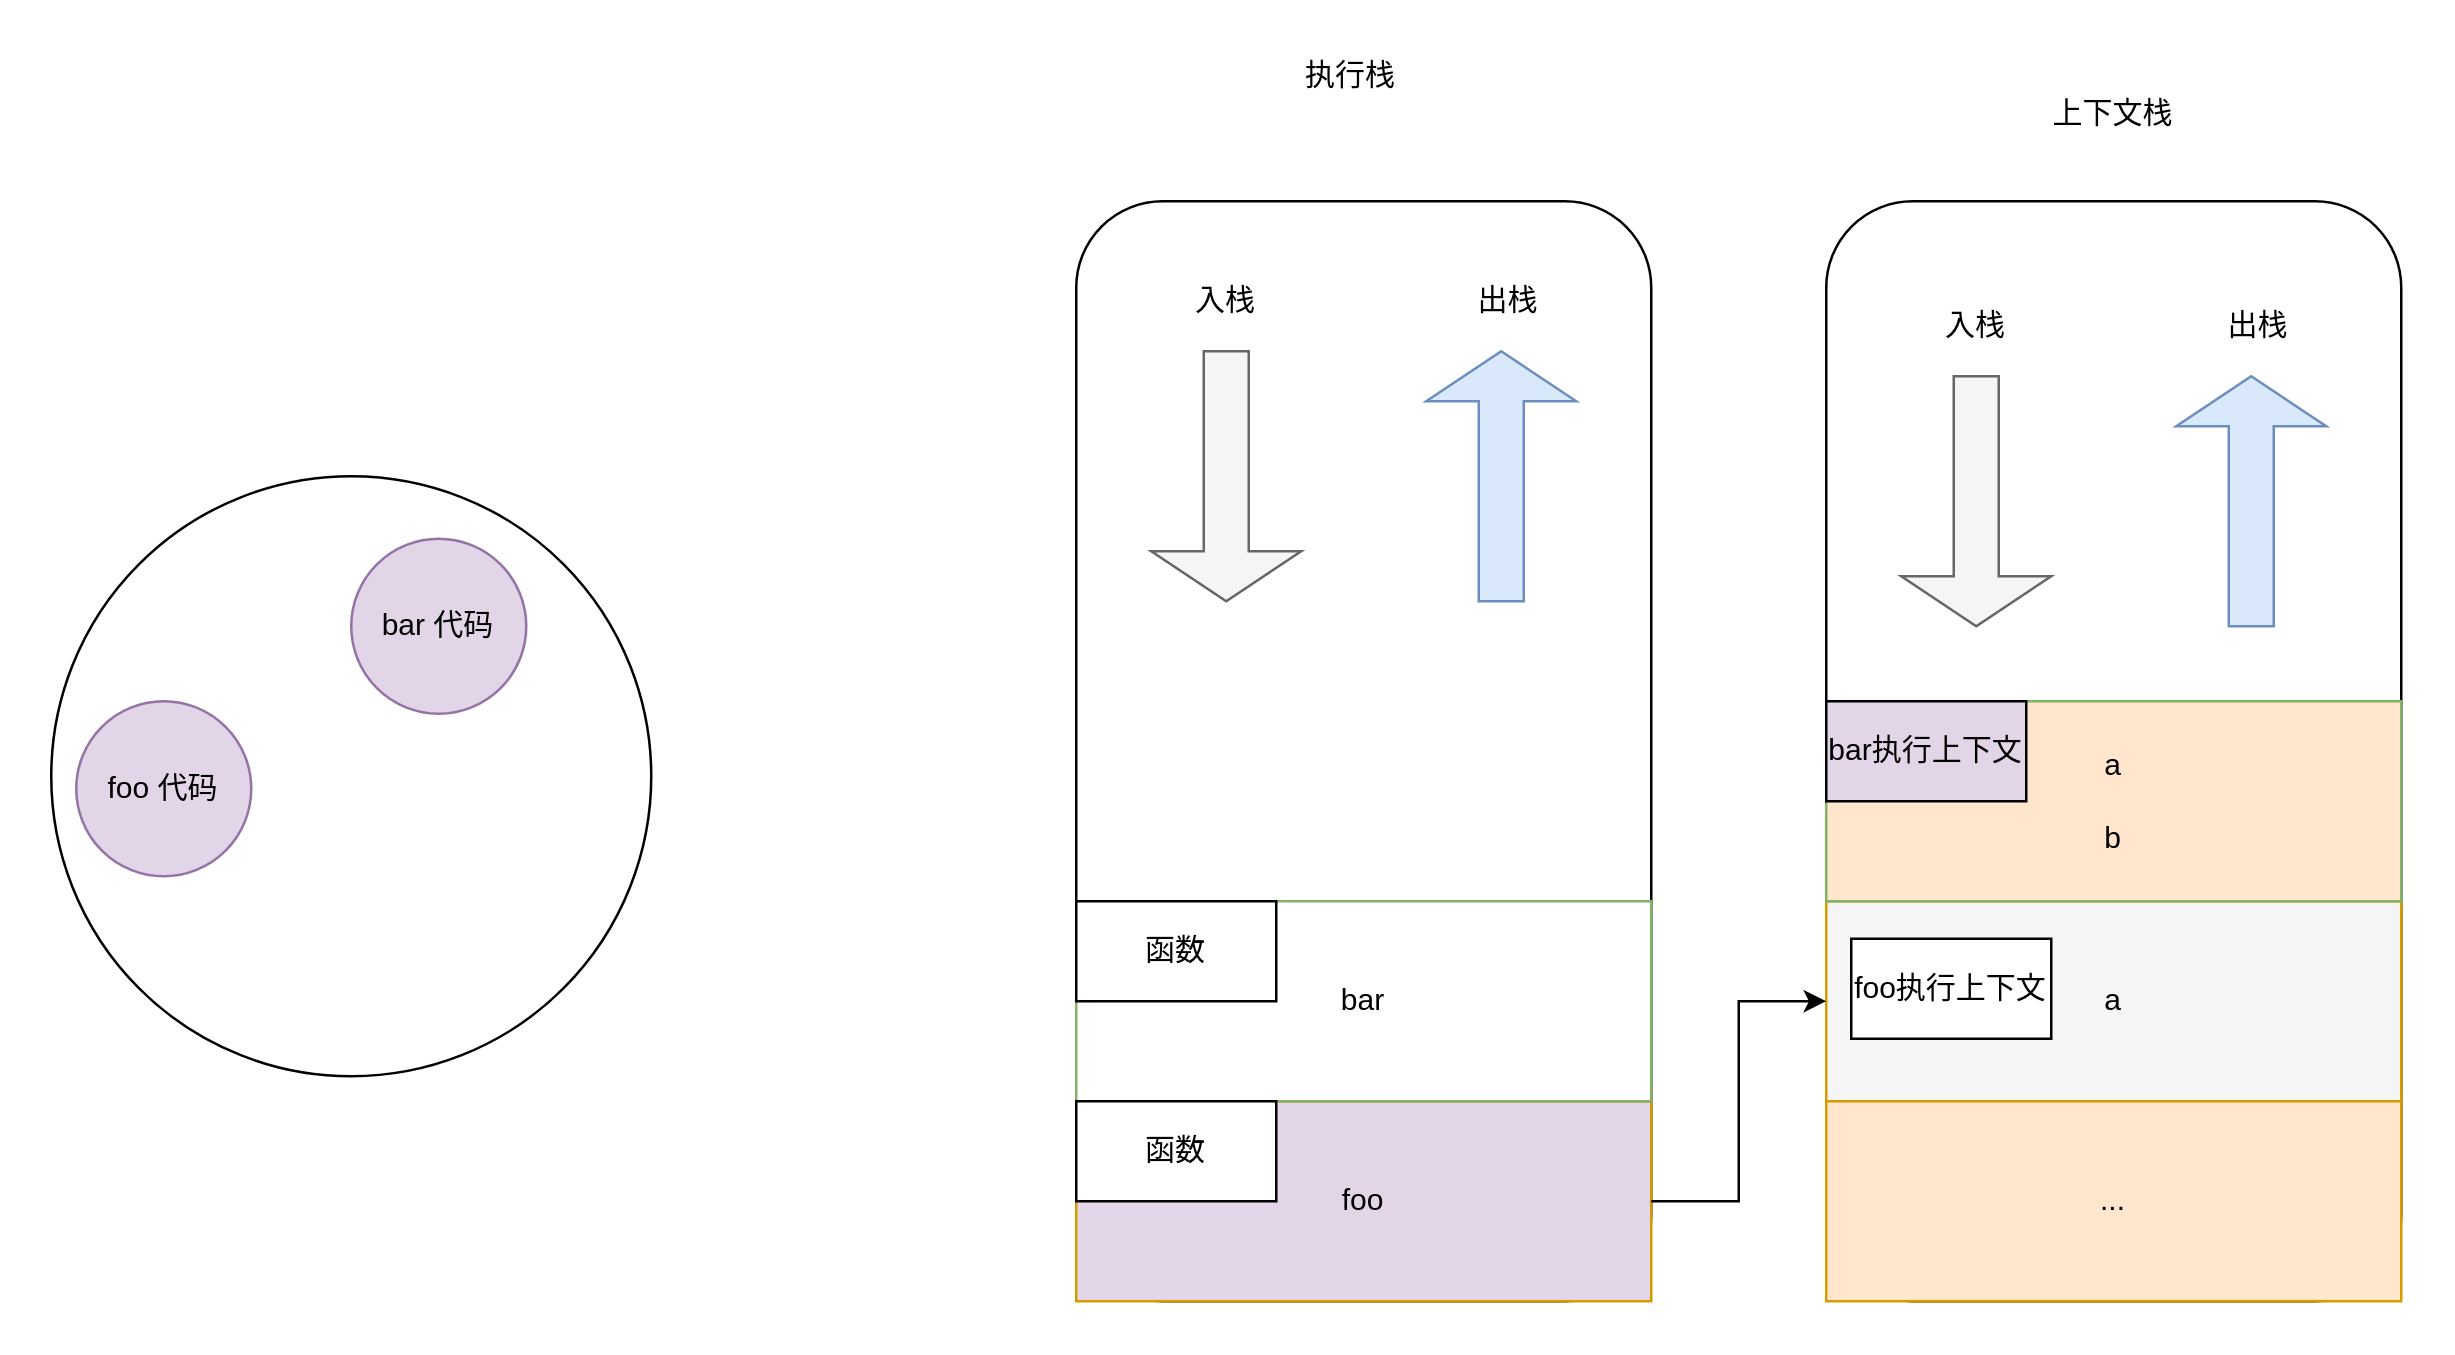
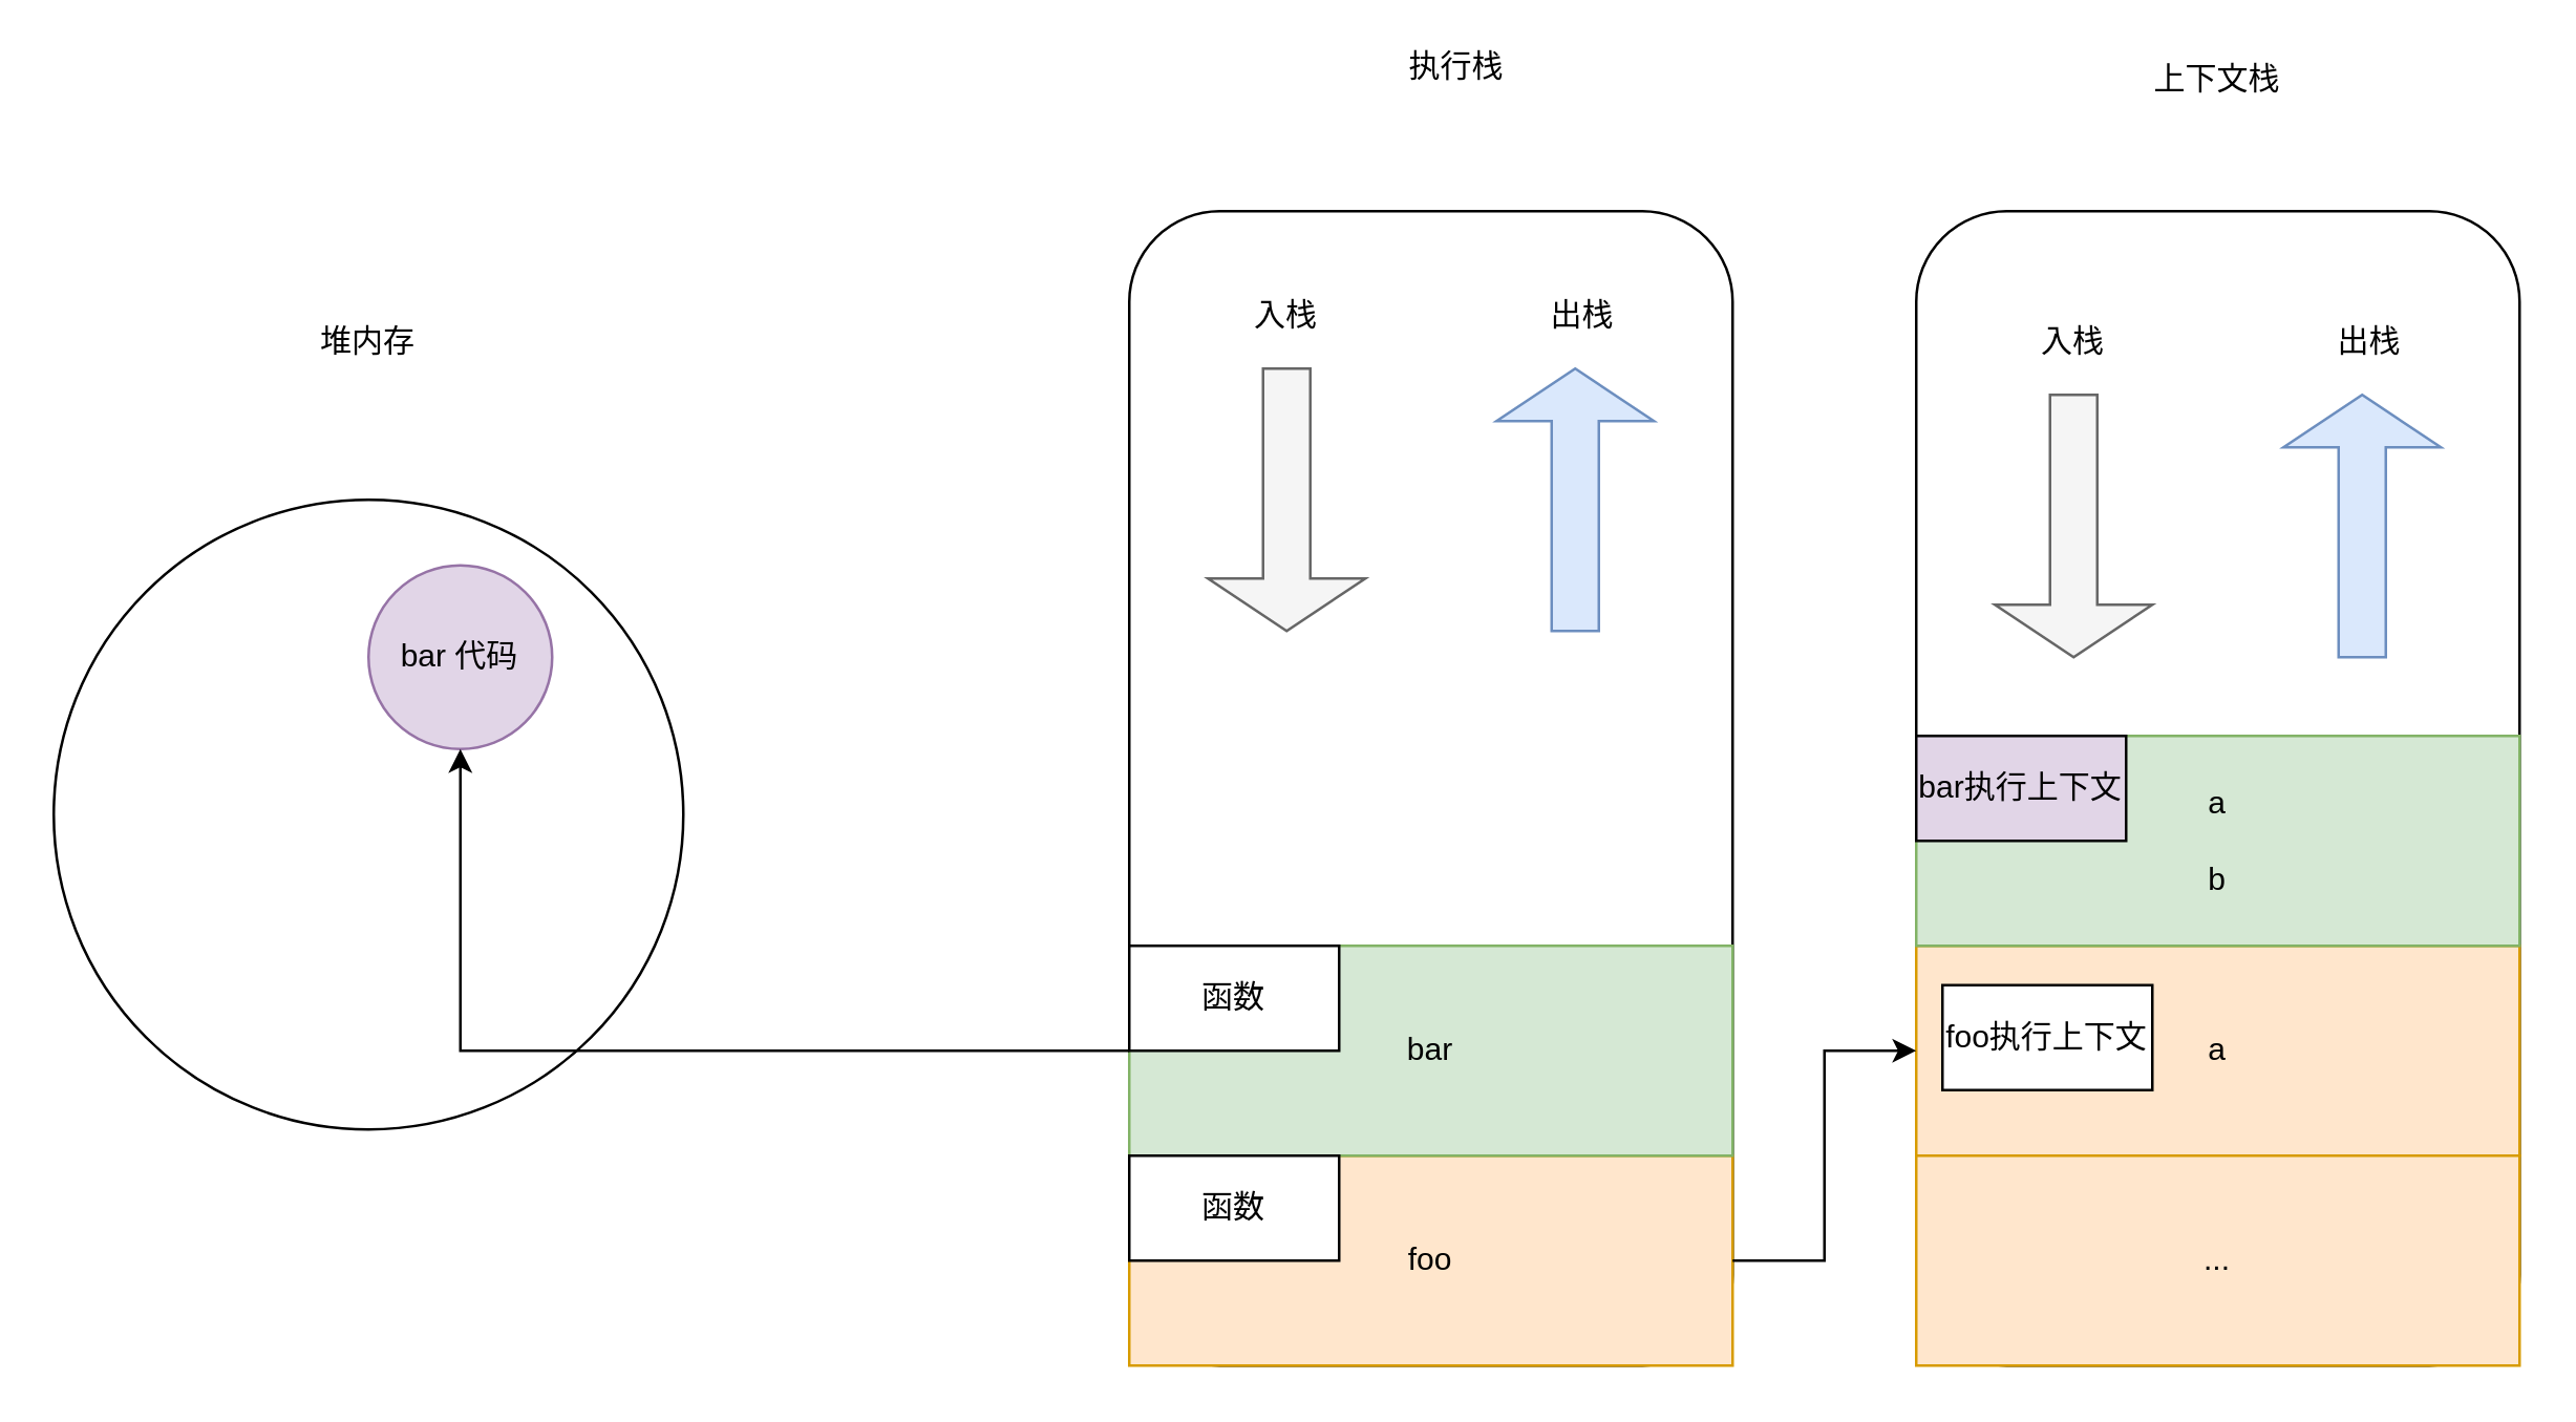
  <mxCell id="0" />
  <mxCell id="1" parent="0" />
  <mxCell id="2" value="" style="rounded=1;whiteSpace=wrap;html=1;" vertex="1" parent="1"><mxGeometry x="430" y="80" width="230" height="440" as="geometry" /></mxCell>
- <mxCell id="3" value="执行栈" style="text;html=1;strokeColor=none;fillColor=none;align=center;verticalAlign=middle;whiteSpace=wrap;rounded=0;" vertex="1" parent="1"><mxGeometry x="520" y="20" width="40" height="20" as="geometry" /></mxCell>
+ <mxCell id="3" value="执行栈" style="text;html=1;strokeColor=none;fillColor=none;align=center;verticalAlign=middle;whiteSpace=wrap;rounded=0;" vertex="1" parent="1"><mxGeometry x="535" y="15" width="40" height="20" as="geometry" /></mxCell>
  <mxCell id="4" value="" style="rounded=1;whiteSpace=wrap;html=1;" vertex="1" parent="1"><mxGeometry x="730" y="80" width="230" height="440" as="geometry" /></mxCell>
- <mxCell id="5" value="上下文栈" style="text;html=1;strokeColor=none;fillColor=none;align=center;verticalAlign=middle;whiteSpace=wrap;rounded=0;" vertex="1" parent="1"><mxGeometry x="805" y="35" width="80" height="20" as="geometry" /></mxCell>
- <mxCell id="6" value="foo" style="rounded=0;whiteSpace=wrap;html=1;fillColor=#e1d5e7;strokeColor=#d79b00;" vertex="1" parent="1"><mxGeometry x="430" y="440" width="230" height="80" as="geometry" /></mxCell>
- <mxCell id="7" value="bar" style="rounded=0;whiteSpace=wrap;html=1;fillColor=#ffffff;strokeColor=#82b366;" vertex="1" parent="1"><mxGeometry x="430" y="360" width="230" height="80" as="geometry" /></mxCell>
- <mxCell id="8" value="a" style="rounded=0;whiteSpace=wrap;html=1;fillColor=#f5f5f5;strokeColor=#d79b00;" vertex="1" parent="1"><mxGeometry x="730" y="360" width="230" height="80" as="geometry" /></mxCell>
- <mxCell id="9" value="a&lt;br&gt;&lt;br&gt;b" style="rounded=0;whiteSpace=wrap;html=1;fillColor=#ffe6cc;strokeColor=#82b366;" vertex="1" parent="1"><mxGeometry x="730" y="280" width="230" height="80" as="geometry" /></mxCell>
+ <mxCell id="5" value="上下文栈" style="text;html=1;strokeColor=none;fillColor=none;align=center;verticalAlign=middle;whiteSpace=wrap;rounded=0;" vertex="1" parent="1"><mxGeometry x="805" y="20" width="80" height="20" as="geometry" /></mxCell>
+ <mxCell id="6" value="foo" style="rounded=0;whiteSpace=wrap;html=1;fillColor=#ffe6cc;strokeColor=#d79b00;" vertex="1" parent="1"><mxGeometry x="430" y="440" width="230" height="80" as="geometry" /></mxCell>
+ <mxCell id="7" value="bar" style="rounded=0;whiteSpace=wrap;html=1;fillColor=#d5e8d4;strokeColor=#82b366;" vertex="1" parent="1"><mxGeometry x="430" y="360" width="230" height="80" as="geometry" /></mxCell>
+ <mxCell id="8" value="a" style="rounded=0;whiteSpace=wrap;html=1;fillColor=#ffe6cc;strokeColor=#d79b00;" vertex="1" parent="1"><mxGeometry x="730" y="360" width="230" height="80" as="geometry" /></mxCell>
+ <mxCell id="9" value="a&lt;br&gt;&lt;br&gt;b" style="rounded=0;whiteSpace=wrap;html=1;fillColor=#d5e8d4;strokeColor=#82b366;" vertex="1" parent="1"><mxGeometry x="730" y="280" width="230" height="80" as="geometry" /></mxCell>
  <mxCell id="10" value="" style="ellipse;whiteSpace=wrap;html=1;aspect=fixed;" vertex="1" parent="1"><mxGeometry x="20" y="190" width="240" height="240" as="geometry" /></mxCell>
- <mxCell id="12" value="foo 代码" style="ellipse;whiteSpace=wrap;html=1;aspect=fixed;fillColor=#e1d5e7;strokeColor=#9673a6;" vertex="1" parent="1"><mxGeometry x="30" y="280" width="70" height="70" as="geometry" /></mxCell>
+ <mxCell id="11" value="堆内存" style="text;html=1;strokeColor=none;fillColor=none;align=center;verticalAlign=middle;whiteSpace=wrap;rounded=0;" vertex="1" parent="1"><mxGeometry x="120" y="120" width="40" height="20" as="geometry" /></mxCell>
  <mxCell id="13" value="bar 代码" style="ellipse;whiteSpace=wrap;html=1;aspect=fixed;fillColor=#e1d5e7;strokeColor=#9673a6;" vertex="1" parent="1"><mxGeometry x="140" y="215" width="70" height="70" as="geometry" /></mxCell>
+ <mxCell id="14" style="edgeStyle=orthogonalEdgeStyle;rounded=0;orthogonalLoop=1;jettySize=auto;html=1;" edge="1" parent="1" source="7" target="13"><mxGeometry relative="1" as="geometry" /></mxCell>
  <mxCell id="15" style="edgeStyle=orthogonalEdgeStyle;rounded=0;orthogonalLoop=1;jettySize=auto;html=1;" edge="1" parent="1" source="6" target="8"><mxGeometry relative="1" as="geometry" /></mxCell>
  <mxCell id="16" value="" style="shape=singleArrow;direction=south;whiteSpace=wrap;html=1;fillColor=#f5f5f5;strokeColor=#666666;fontColor=#333333;" vertex="1" parent="1"><mxGeometry x="460" y="140" width="60" height="100" as="geometry" /></mxCell>
  <mxCell id="17" value="" style="shape=singleArrow;direction=north;whiteSpace=wrap;html=1;fillColor=#dae8fc;strokeColor=#6c8ebf;" vertex="1" parent="1"><mxGeometry x="570" y="140" width="60" height="100" as="geometry" /></mxCell>
  <mxCell id="18" value="入栈" style="text;html=1;strokeColor=none;fillColor=none;align=center;verticalAlign=middle;whiteSpace=wrap;rounded=0;" vertex="1" parent="1"><mxGeometry x="470" y="110" width="40" height="20" as="geometry" /></mxCell>
  <mxCell id="19" value="出栈" style="text;html=1;strokeColor=none;fillColor=none;align=center;verticalAlign=middle;whiteSpace=wrap;rounded=0;" vertex="1" parent="1"><mxGeometry x="583" y="110" width="40" height="20" as="geometry" /></mxCell>
  <mxCell id="20" value="" style="shape=singleArrow;direction=south;whiteSpace=wrap;html=1;fillColor=#f5f5f5;strokeColor=#666666;fontColor=#333333;" vertex="1" parent="1"><mxGeometry x="760" y="150" width="60" height="100" as="geometry" /></mxCell>
  <mxCell id="21" value="" style="shape=singleArrow;direction=north;whiteSpace=wrap;html=1;fillColor=#dae8fc;strokeColor=#6c8ebf;" vertex="1" parent="1"><mxGeometry x="870" y="150" width="60" height="100" as="geometry" /></mxCell>
  <mxCell id="22" value="入栈" style="text;html=1;strokeColor=none;fillColor=none;align=center;verticalAlign=middle;whiteSpace=wrap;rounded=0;" vertex="1" parent="1"><mxGeometry x="770" y="120" width="40" height="20" as="geometry" /></mxCell>
  <mxCell id="23" value="出栈" style="text;html=1;strokeColor=none;fillColor=none;align=center;verticalAlign=middle;whiteSpace=wrap;rounded=0;" vertex="1" parent="1"><mxGeometry x="883" y="120" width="40" height="20" as="geometry" /></mxCell>
  <mxCell id="24" value="bar执行上下文" style="rounded=0;whiteSpace=wrap;html=1;fillColor=#e1d5e7;" vertex="1" parent="1"><mxGeometry x="730" y="280" width="80" height="40" as="geometry" /></mxCell>
  <mxCell id="25" value="foo执行上下文" style="rounded=0;whiteSpace=wrap;html=1;" vertex="1" parent="1"><mxGeometry x="740" y="375" width="80" height="40" as="geometry" /></mxCell>
  <mxCell id="26" value="函数" style="rounded=0;whiteSpace=wrap;html=1;" vertex="1" parent="1"><mxGeometry x="430" y="360" width="80" height="40" as="geometry" /></mxCell>
  <mxCell id="27" value="函数" style="rounded=0;whiteSpace=wrap;html=1;" vertex="1" parent="1"><mxGeometry x="430" y="440" width="80" height="40" as="geometry" /></mxCell>
  <mxCell id="28" value="..." style="rounded=0;whiteSpace=wrap;html=1;fillColor=#ffe6cc;strokeColor=#d79b00;" vertex="1" parent="1"><mxGeometry x="730" y="440" width="230" height="80" as="geometry" /></mxCell>
